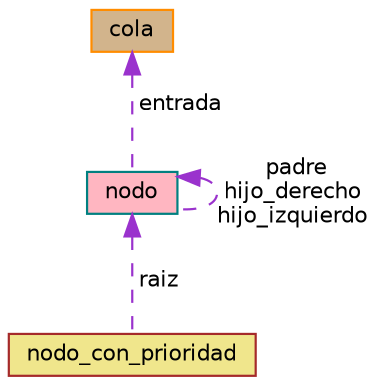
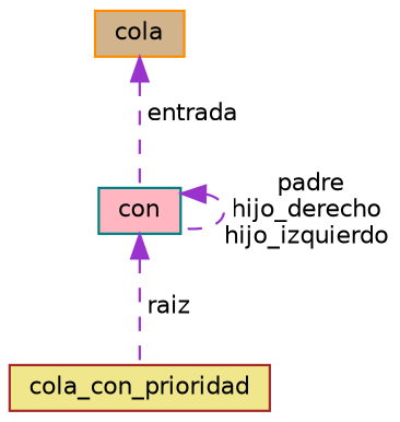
  digraph {
    node [fontname=Helvetica fontsize=10 shape=record style=filled]
    edge [color=darkorchid3 dir=back fontname=Helvetica fontsize=10 labelfontname=Helvetica labelfontsize=10 style=dashed]
-   n1 [color=brown fillcolor=khaki fontcolor=black height=0.2 label=nodo_con_prioridad width=0.4]
-   n2 [color=teal fillcolor=lightpink height=0.2 label=nodo width=0.4]
+   n1 [color=brown fillcolor=khaki fontcolor=black height=0.2 label=cola_con_prioridad width=0.4]
+   n2 [color=teal fillcolor=lightpink height=0.2 label=con width=0.4]
    n3 [color=darkorange fillcolor=tan height=0.2 label=cola width=0.4]
    n2 -> n1 [label=" raiz"]
    n2 -> n2 [label=" padre\nhijo_derecho\nhijo_izquierdo"]
    n3 -> n2 [label=" entrada"]
  }
